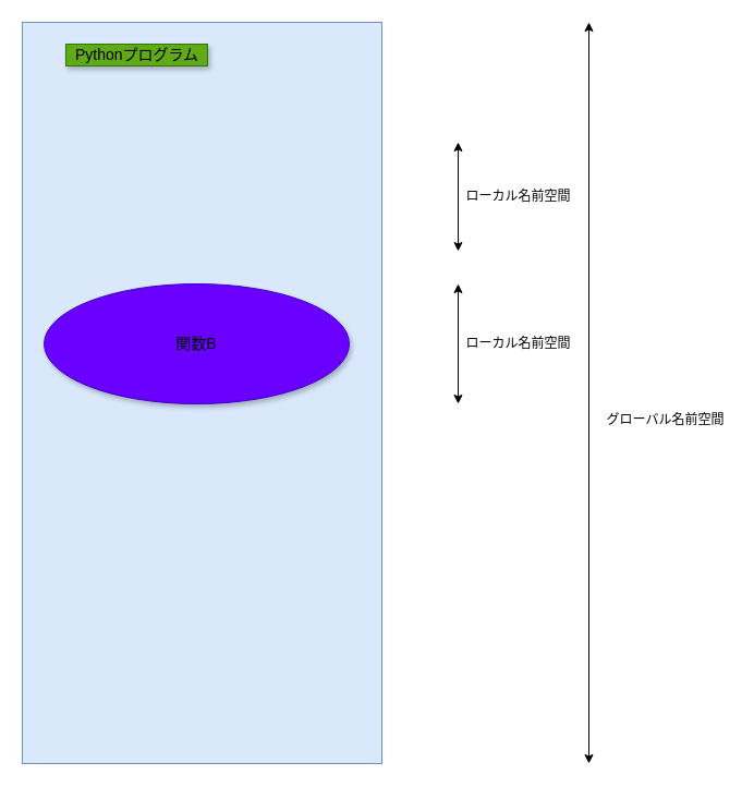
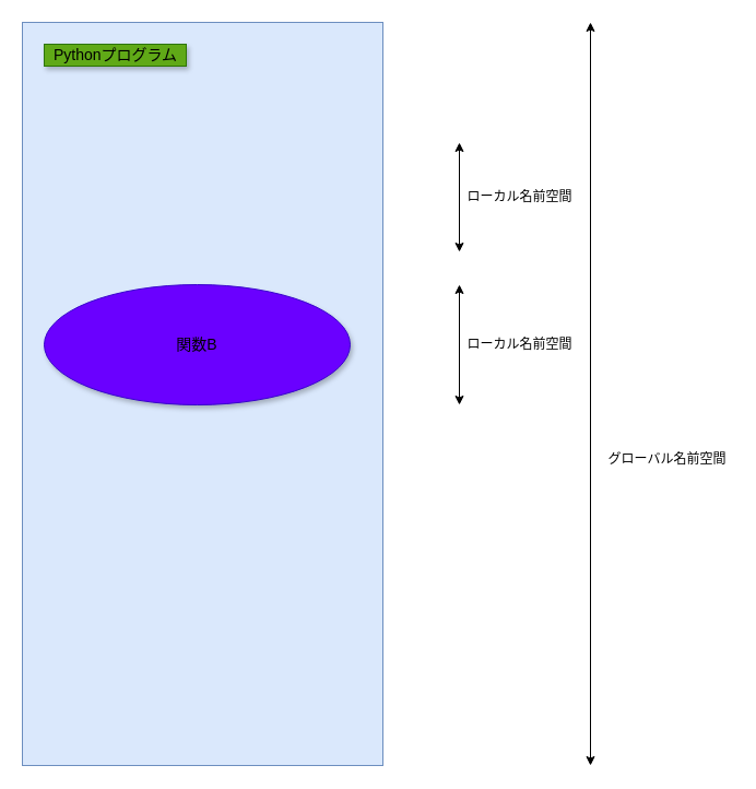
  <mxCell id="0" />
  <mxCell id="1" parent="0" />
  <mxCell id="2" value="" style="rounded=0;whiteSpace=wrap;html=1;shadow=0;fillColor=#dae8fc;strokeColor=#6c8ebf;" vertex="1" parent="1"><mxGeometry x="20" y="20" width="330" height="680" as="geometry" /></mxCell>
  <mxCell id="3" value="関数B" style="ellipse;whiteSpace=wrap;html=1;shadow=1;fillColor=#6a00ff;strokeColor=#3700CC;fontColor=#000000;fontSize=14;" vertex="1" parent="1"><mxGeometry x="40" y="260" width="280" height="110" as="geometry" /></mxCell>
  <mxCell id="4" value="" style="endArrow=classic;startArrow=classic;html=1;shadow=0;" edge="1" parent="1"><mxGeometry width="50" height="50" relative="1" as="geometry"><mxPoint x="420" y="230" as="sourcePoint" /><mxPoint x="420" y="130" as="targetPoint" /></mxGeometry></mxCell>
  <mxCell id="5" value="" style="endArrow=classic;startArrow=classic;html=1;shadow=0;" edge="1" parent="1"><mxGeometry width="50" height="50" relative="1" as="geometry"><mxPoint x="420" y="370" as="sourcePoint" /><mxPoint x="420" y="260" as="targetPoint" /></mxGeometry></mxCell>
  <mxCell id="6" value="ローカル名前空間" style="text;html=1;align=center;verticalAlign=middle;resizable=0;points=[];autosize=1;shadow=0;" vertex="1" parent="1"><mxGeometry x="420" y="170" width="110" height="20" as="geometry" /></mxCell>
  <mxCell id="7" value="ローカル名前空間" style="text;html=1;align=center;verticalAlign=middle;resizable=0;points=[];autosize=1;shadow=0;" vertex="1" parent="1"><mxGeometry x="420" y="305" width="110" height="20" as="geometry" /></mxCell>
  <mxCell id="8" value="" style="endArrow=classic;startArrow=classic;html=1;shadow=0;" edge="1" parent="1"><mxGeometry width="50" height="50" relative="1" as="geometry"><mxPoint x="540" y="700" as="sourcePoint" /><mxPoint x="540" y="20" as="targetPoint" /></mxGeometry></mxCell>
- <mxCell id="9" value="グローバル名前空間" style="text;html=1;align=center;verticalAlign=middle;resizable=0;points=[];autosize=1;shadow=0;" vertex="1" parent="1"><mxGeometry x="550" y="375" width="120" height="20" as="geometry" /></mxCell>
- <mxCell id="10" value="Pythonプログラム" style="text;html=1;align=center;verticalAlign=middle;resizable=0;points=[];autosize=1;shadow=1;comic=0;fillColor=#60a917;strokeColor=#2D7600;fontColor=#000000;labelBackgroundColor=none;labelBorderColor=none;fontSize=14;" vertex="1" parent="1"><mxGeometry x="60" y="40" width="130" height="20" as="geometry" /></mxCell>
+ <mxCell id="9" value="グローバル名前空間" style="text;html=1;align=center;verticalAlign=middle;resizable=0;points=[];autosize=1;shadow=0;" vertex="1" parent="1"><mxGeometry x="550" y="410" width="120" height="20" as="geometry" /></mxCell>
+ <mxCell id="10" value="Pythonプログラム" style="text;html=1;align=center;verticalAlign=middle;resizable=0;points=[];autosize=1;shadow=1;comic=0;fillColor=#60a917;strokeColor=#2D7600;fontColor=#000000;labelBackgroundColor=none;labelBorderColor=none;fontSize=14;" vertex="1" parent="1"><mxGeometry x="40" y="40" width="130" height="20" as="geometry" /></mxCell>
